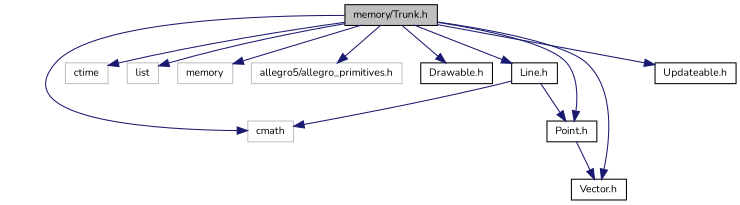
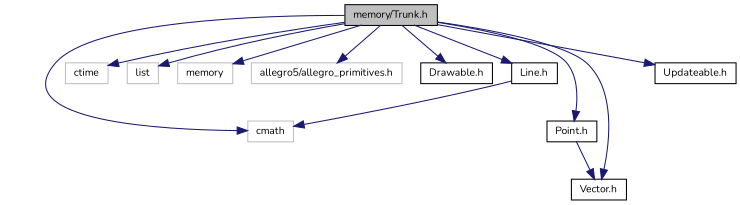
  digraph {
    fontname=Nunito
    node [color=black fillcolor=white fontname=Nunito fontsize=10 shape=record style=filled]
    edge [color=midnightblue fontname=Nunito fontsize=10 labelfontname=Helvetica labelfontsize=10 style=solid]
    n1 [fillcolor=grey75 fontcolor=black height=0.2 label="memory/Trunk.h" width=0.4]
    n2 [color=grey75 height=0.2 label=cmath width=0.4]
    n3 [color=grey75 height=0.2 label=ctime width=0.4]
    n4 [color=grey75 height=0.2 label=list width=0.4]
    n5 [color=grey75 height=0.2 label=memory width=0.4]
    n6 [color=grey75 height=0.2 label="allegro5/allegro_primitives.h" width=0.4]
    n7 [height=0.2 label="Drawable.h" width=0.4]
    n8 [height=0.2 label="Line.h" width=0.4]
    n9 [height=0.2 label="Point.h" width=0.4]
    n10 [height=0.2 label="Vector.h" width=0.4]
    n11 [height=0.2 label="Updateable.h" width=0.4]
    n1 -> n2
    n1 -> n3
    n1 -> n4
    n1 -> n5
    n1 -> n6
    n1 -> n7
    n1 -> n8
    n1 -> n9
    n1 -> n10
    n1 -> n11
    n8 -> n2
-   n8 -> n9
    n9 -> n10
  }
